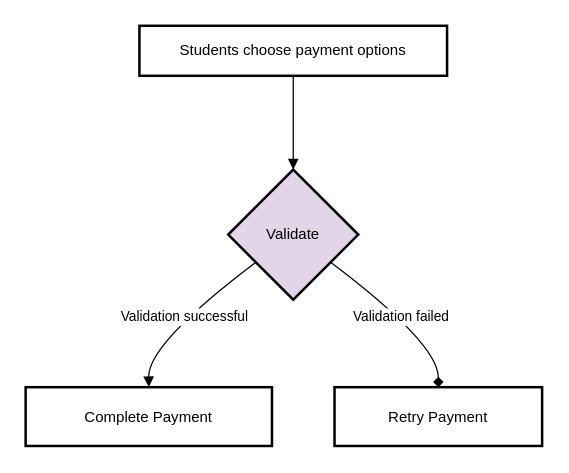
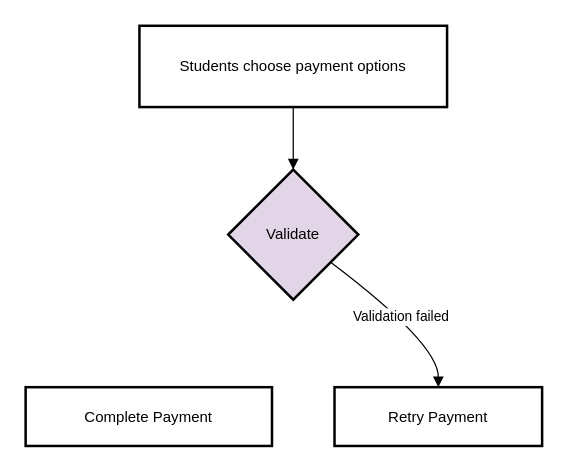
  <mxCell id="0" />
  <mxCell id="1" parent="0" />
- <mxCell id="2" value="Students choose payment options" style="whiteSpace=wrap;strokeWidth=2;" vertex="1" parent="1"><mxGeometry x="111" y="20" width="246" height="40" as="geometry" /></mxCell>
+ <mxCell id="2" value="Students choose payment options" style="whiteSpace=wrap;strokeWidth=2;" vertex="1" parent="1"><mxGeometry x="111" y="20" width="246" height="65" as="geometry" /></mxCell>
  <mxCell id="3" value="Validate" style="rhombus;strokeWidth=2;whiteSpace=wrap;fillColor=#e1d5e7;" vertex="1" parent="1"><mxGeometry x="182" y="135" width="104" height="104" as="geometry" /></mxCell>
  <mxCell id="4" value="Complete Payment" style="whiteSpace=wrap;strokeWidth=2;" vertex="1" parent="1"><mxGeometry x="20" y="309" width="197" height="47" as="geometry" /></mxCell>
  <mxCell id="5" value="Retry Payment" style="whiteSpace=wrap;strokeWidth=2;" vertex="1" parent="1"><mxGeometry x="267" y="309" width="166" height="47" as="geometry" /></mxCell>
  <mxCell id="6" value="" style="curved=1;startArrow=none;endArrow=block;exitX=0.5;exitY=0.99;entryX=0.5;entryY=0;" edge="1" parent="1" source="2" target="3"><mxGeometry relative="1" as="geometry"><Array as="points" /></mxGeometry></mxCell>
- <mxCell id="7" value="Validation successful" style="curved=1;startArrow=none;endArrow=block;exitX=0;exitY=0.87;entryX=0.5;entryY=0.01;" edge="1" parent="1" source="3" target="4"><mxGeometry relative="1" as="geometry"><Array as="points"><mxPoint x="118" y="274" /></Array></mxGeometry></mxCell>
- <mxCell id="8" value="Validation failed" style="curved=1;startArrow=none;endArrow=diamond;exitX=1;exitY=0.87;entryX=0.5;entryY=0.01;" edge="1" parent="1" source="3" target="5"><mxGeometry relative="1" as="geometry"><Array as="points"><mxPoint x="350" y="274" /></Array></mxGeometry></mxCell>
+ <mxCell id="8" value="Validation failed" style="curved=1;startArrow=none;endArrow=block;exitX=1;exitY=0.87;entryX=0.5;entryY=0.01;" edge="1" parent="1" source="3" target="5"><mxGeometry relative="1" as="geometry"><Array as="points"><mxPoint x="350" y="274" /></Array></mxGeometry></mxCell>
